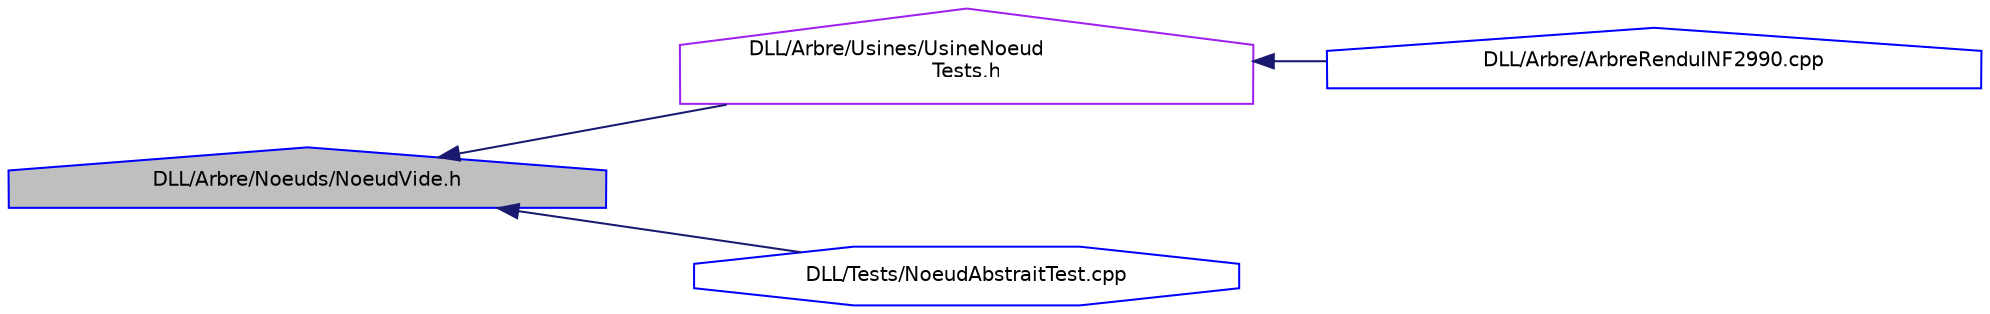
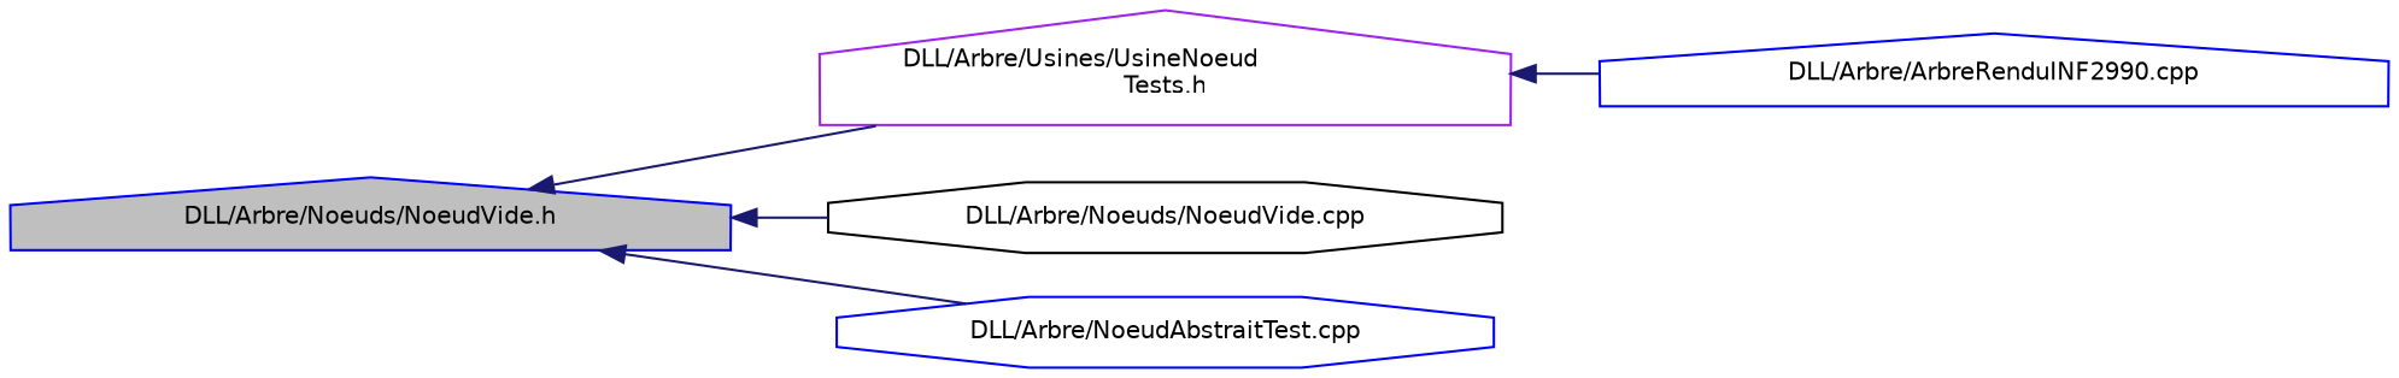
  digraph {
    rankdir=LR
    node [color=blue fillcolor=white fontname=Helvetica fontsize=10 shape=house style=filled]
    edge [color=midnightblue dir=back fontname=Helvetica fontsize=10 labelfontname=Helvetica labelfontsize=10 style=solid]
    n1 [fillcolor=grey75 fontcolor=black height=0.2 label="DLL/Arbre/Noeuds/NoeudVide.h" width=0.4]
    n2 [color=purple height=0.2 label="DLL/Arbre/Usines/UsineNoeud\lTests.h" width=0.4]
-   n4 [height=0.2 label="DLL/Tests/NoeudAbstraitTest.cpp" shape=octagon width=0.4]
+   n3 [color=black height=0.2 label="DLL/Arbre/Noeuds/NoeudVide.cpp" shape=octagon width=0.4]
+   n4 [height=0.2 label="DLL/Arbre/NoeudAbstraitTest.cpp" shape=octagon width=0.4]
    n5 [height=0.2 label="DLL/Arbre/ArbreRenduINF2990.cpp" width=0.4]
    n1 -> n2
+   n1 -> n3
    n1 -> n4
    n2 -> n5
  }
